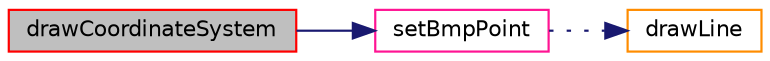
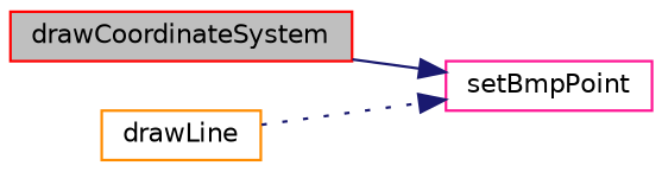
  digraph {
    rankdir=LR
    node [fillcolor=white fontname=Helvetica fontsize=10 shape=record style=filled]
    edge [color=midnightblue fontname=Helvetica fontsize=10 labelfontname=Helvetica labelfontsize=10]
    n1 [color=red fillcolor=grey75 fontcolor=black height=0.2 label=drawCoordinateSystem width=0.4]
    n2 [color=deeppink height=0.2 label=setBmpPoint width=0.4]
    n3 [color=darkorange height=0.2 label=drawLine width=0.4]
    n1 -> n2 [style=solid]
-   n2 -> n3 [style=dotted]
+   n3 -> n2 [style=dotted]
  }
